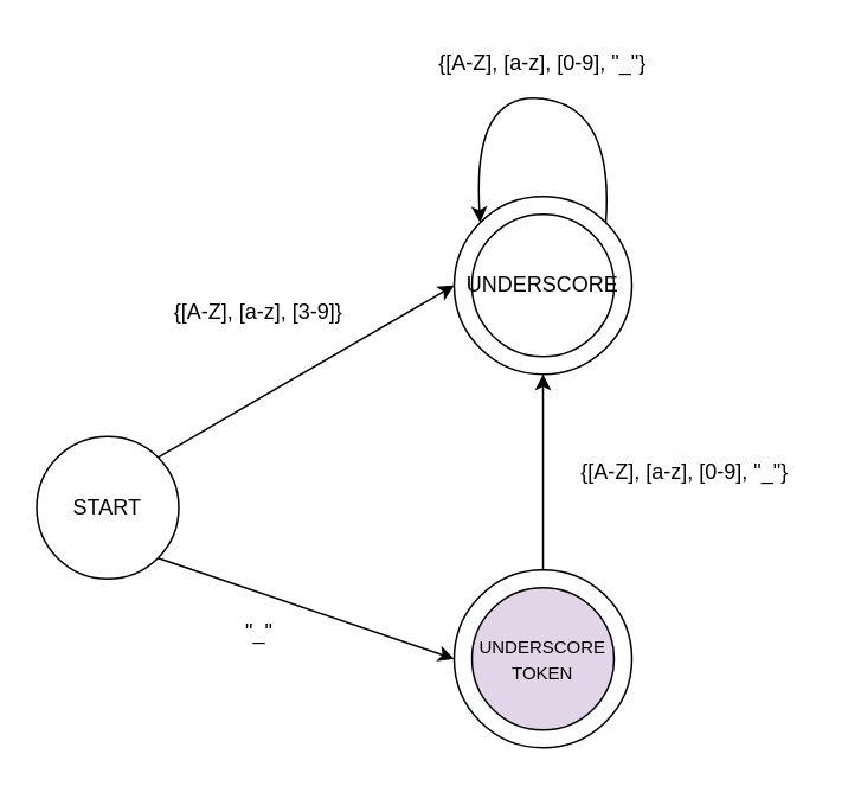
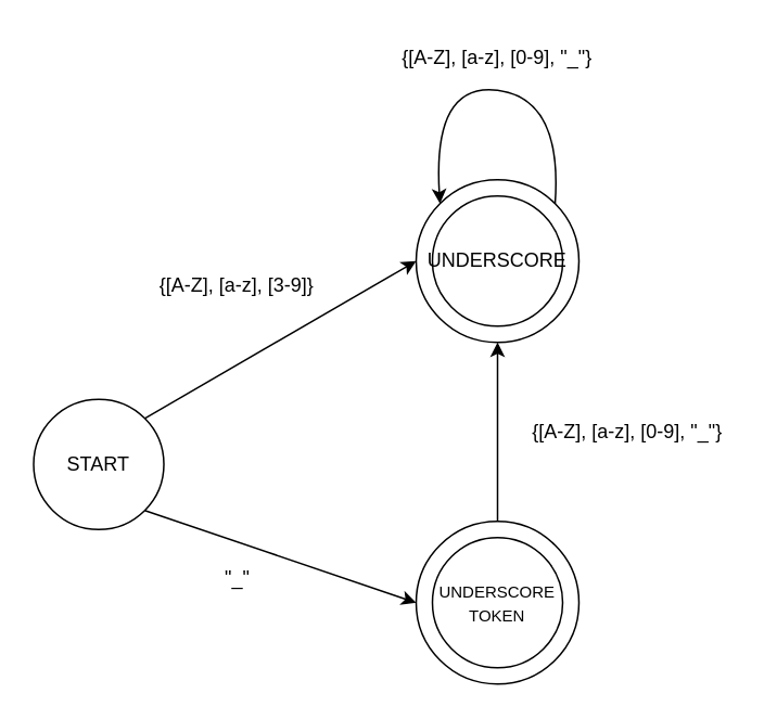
  <mxCell id="0" />
  <mxCell id="1" parent="0" />
  <mxCell id="2" value="" style="ellipse;whiteSpace=wrap;html=1;aspect=fixed;" vertex="1" parent="1"><mxGeometry x="255" y="110" width="100" height="100" as="geometry" /></mxCell>
  <mxCell id="3" value="UNDERSCORE" style="ellipse;whiteSpace=wrap;html=1;aspect=fixed;" vertex="1" parent="1"><mxGeometry x="265" y="120" width="80" height="80" as="geometry" /></mxCell>
  <mxCell id="4" value="{[A-Z], [a-z], [0-9], &quot;_&quot;}" style="text;html=1;align=center;verticalAlign=middle;whiteSpace=wrap;rounded=0;" vertex="1" parent="1"><mxGeometry x="235" y="20" width="140" height="30" as="geometry" /></mxCell>
  <mxCell id="5" value="" style="curved=1;endArrow=classic;html=1;rounded=0;entryX=0;entryY=0;entryDx=0;entryDy=0;exitX=1;exitY=0;exitDx=0;exitDy=0;" edge="1" parent="1" source="2" target="2"><mxGeometry width="50" height="50" relative="1" as="geometry"><mxPoint x="335" y="250" as="sourcePoint" /><mxPoint x="385" y="200" as="targetPoint" /><Array as="points"><mxPoint x="345" y="60" /><mxPoint x="265" y="50" /></Array></mxGeometry></mxCell>
  <mxCell id="6" value="" style="ellipse;whiteSpace=wrap;html=1;aspect=fixed;" vertex="1" parent="1"><mxGeometry x="255" y="320" width="100" height="100" as="geometry" /></mxCell>
- <mxCell id="7" value="&lt;font style=&quot;font-size: 10px;&quot;&gt;UNDERSCORE&lt;/font&gt;&lt;div&gt;&lt;font style=&quot;font-size: 10px;&quot;&gt;TOKEN&lt;/font&gt;&lt;/div&gt;" style="ellipse;whiteSpace=wrap;html=1;aspect=fixed;fillColor=#e1d5e7;" vertex="1" parent="1"><mxGeometry x="265" y="330" width="80" height="80" as="geometry" /></mxCell>
+ <mxCell id="7" value="&lt;font style=&quot;font-size: 10px;&quot;&gt;UNDERSCORE&lt;/font&gt;&lt;div&gt;&lt;font style=&quot;font-size: 10px;&quot;&gt;TOKEN&lt;/font&gt;&lt;/div&gt;" style="ellipse;whiteSpace=wrap;html=1;aspect=fixed;" vertex="1" parent="1"><mxGeometry x="265" y="330" width="80" height="80" as="geometry" /></mxCell>
  <mxCell id="8" value="{[A-Z], [a-z], [3-9]}" style="text;html=1;align=center;verticalAlign=middle;whiteSpace=wrap;rounded=0;" vertex="1" parent="1"><mxGeometry x="75" y="160" width="140" height="30" as="geometry" /></mxCell>
  <mxCell id="9" value="START" style="ellipse;whiteSpace=wrap;html=1;aspect=fixed;" vertex="1" parent="1"><mxGeometry x="20" y="245" width="80" height="80" as="geometry" /></mxCell>
  <mxCell id="10" value="" style="endArrow=classic;html=1;rounded=0;entryX=0;entryY=0.5;entryDx=0;entryDy=0;exitX=1;exitY=0;exitDx=0;exitDy=0;" edge="1" parent="1" source="9" target="2"><mxGeometry width="50" height="50" relative="1" as="geometry"><mxPoint x="175" y="310" as="sourcePoint" /><mxPoint x="225" y="260" as="targetPoint" /></mxGeometry></mxCell>
  <mxCell id="11" value="" style="endArrow=classic;html=1;rounded=0;entryX=0;entryY=0.5;entryDx=0;entryDy=0;exitX=1;exitY=1;exitDx=0;exitDy=0;" edge="1" parent="1" source="9" target="6"><mxGeometry width="50" height="50" relative="1" as="geometry"><mxPoint x="175" y="310" as="sourcePoint" /><mxPoint x="225" y="260" as="targetPoint" /></mxGeometry></mxCell>
  <mxCell id="12" value="" style="endArrow=classic;html=1;rounded=0;entryX=0.5;entryY=1;entryDx=0;entryDy=0;exitX=0.5;exitY=0;exitDx=0;exitDy=0;" edge="1" parent="1" source="6" target="2"><mxGeometry width="50" height="50" relative="1" as="geometry"><mxPoint x="175" y="310" as="sourcePoint" /><mxPoint x="225" y="260" as="targetPoint" /></mxGeometry></mxCell>
  <mxCell id="13" value="&quot;_&quot;" style="text;html=1;align=center;verticalAlign=middle;resizable=0;points=[];autosize=1;strokeColor=none;fillColor=none;" vertex="1" parent="1"><mxGeometry x="125" y="340" width="40" height="30" as="geometry" /></mxCell>
  <mxCell id="14" value="{[A-Z], [a-z], [0-9], &quot;_&quot;}" style="text;html=1;align=center;verticalAlign=middle;whiteSpace=wrap;rounded=0;" vertex="1" parent="1"><mxGeometry x="315" y="250" width="140" height="30" as="geometry" /></mxCell>
